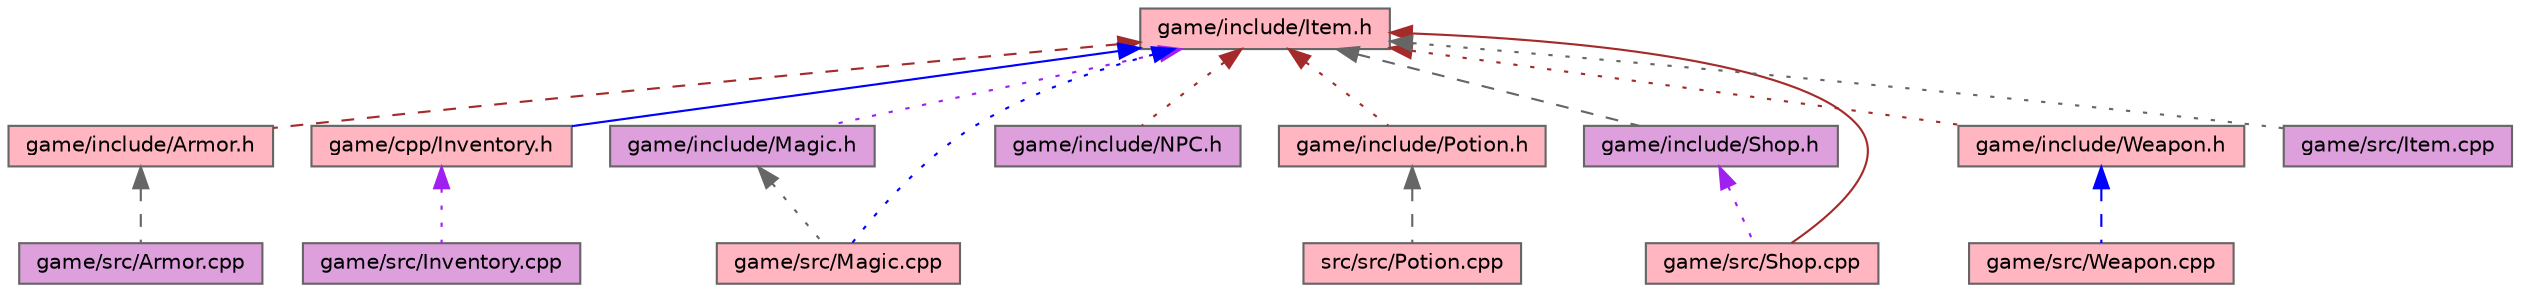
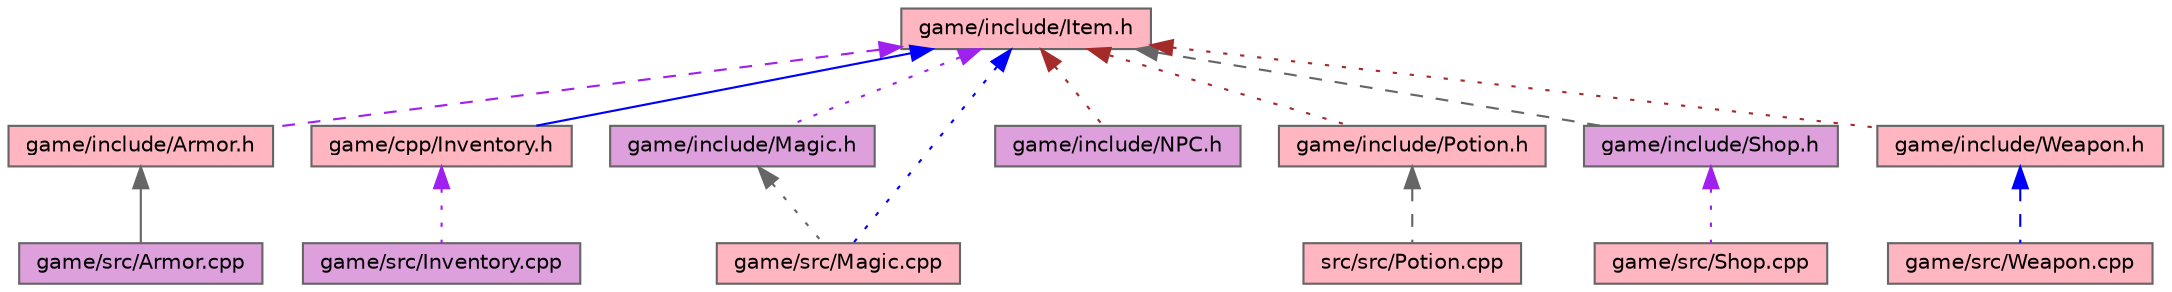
  digraph {
    node [color=grey40 fillcolor=lightpink fontname=Helvetica fontsize=10 shape=box style=filled]
    edge [color=brown dir=back fontname=Helvetica fontsize=10 labelfontname=Helvetica labelfontsize=10 style=dotted]
    n1 [color=gray40 fontcolor=black height=0.2 label="game/include/Item.h" width=0.4]
    n2 [height=0.2 label="game/include/Armor.h" width=0.4]
    n3 [height=0.2 label="game/cpp/Inventory.h" width=0.4]
    n4 [fillcolor=plum height=0.2 label="game/include/Magic.h" width=0.4]
    n5 [height=0.2 label="game/src/Magic.cpp" width=0.4]
    n6 [fillcolor=plum height=0.2 label="game/include/NPC.h" width=0.4]
    n7 [height=0.2 label="game/include/Potion.h" width=0.4]
    n8 [fillcolor=plum height=0.2 label="game/include/Shop.h" width=0.4]
    n9 [height=0.2 label="game/src/Shop.cpp" width=0.4]
    n10 [height=0.2 label="game/include/Weapon.h" width=0.4]
-   n11 [fillcolor=plum height=0.2 label="game/src/Item.cpp" width=0.4]
    n12 [fillcolor=plum height=0.2 label="game/src/Armor.cpp" width=0.4]
    n13 [fillcolor=plum height=0.2 label="game/src/Inventory.cpp" width=0.4]
    n14 [height=0.2 label="src/src/Potion.cpp" width=0.4]
    n15 [height=0.2 label="game/src/Weapon.cpp" width=0.4]
-   n1 -> n2 [style=dashed]
+   n1 -> n2 [color=purple style=dashed]
    n1 -> n3 [color=blue style=solid]
    n1 -> n4 [color=purple]
    n1 -> n5 [color=blue]
    n1 -> n6
    n1 -> n7
    n1 -> n8 [color=gray40 style=dashed]
-   n1 -> n9 [style=solid]
    n1 -> n10
-   n1 -> n11 [color=gray40]
-   n2 -> n12 [color=gray40 style=dashed]
+   n2 -> n12 [color=gray40 style=solid]
    n3 -> n13 [color=purple]
    n4 -> n5 [color=gray40]
    n7 -> n14 [color=gray40 style=dashed]
    n8 -> n9 [color=purple]
    n10 -> n15 [color=blue style=dashed]
  }
